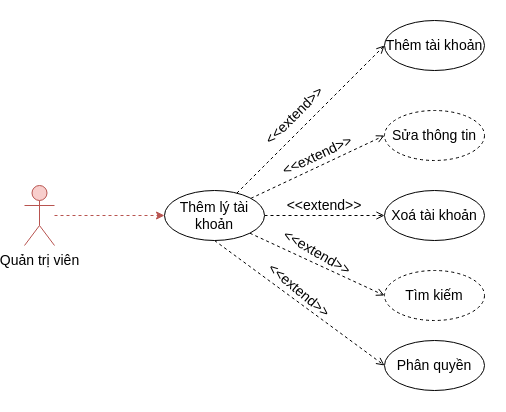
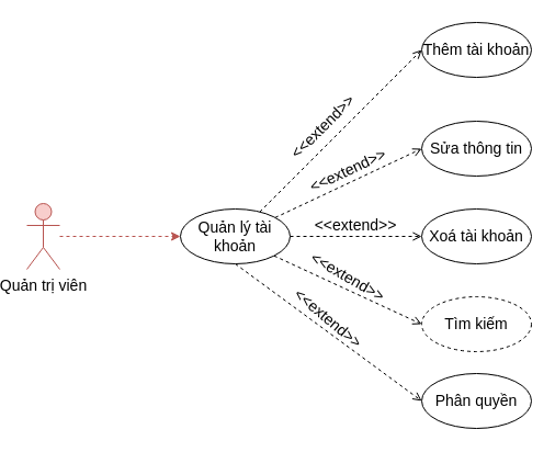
  <mxCell id="0" />
  <mxCell id="1" parent="0" />
  <mxCell id="2" style="rounded=0;orthogonalLoop=1;jettySize=auto;html=1;entryX=0;entryY=0.5;entryDx=0;entryDy=0;fillColor=#f8cecc;strokeColor=#b85450;fontSize=14;dashed=1;" edge="1" parent="1" source="3" target="9"><mxGeometry relative="1" as="geometry" /></mxCell>
  <mxCell id="3" value="Quản trị viên" style="shape=umlActor;verticalLabelPosition=bottom;verticalAlign=top;html=1;outlineConnect=0;fillColor=#f8cecc;strokeColor=#b85450;fontSize=14;" vertex="1" parent="1"><mxGeometry x="20" y="185" width="30" height="60" as="geometry" /></mxCell>
  <mxCell id="4" style="rounded=0;orthogonalLoop=1;jettySize=auto;html=1;entryX=0;entryY=0.5;entryDx=0;entryDy=0;dashed=1;endArrow=open;endFill=0;fontSize=14;" edge="1" parent="1" source="9" target="11"><mxGeometry relative="1" as="geometry" /></mxCell>
  <mxCell id="5" style="rounded=0;orthogonalLoop=1;jettySize=auto;html=1;dashed=1;endArrow=open;endFill=0;entryX=0;entryY=0.5;entryDx=0;entryDy=0;fontSize=14;" edge="1" parent="1" source="9" target="10"><mxGeometry relative="1" as="geometry" /></mxCell>
  <mxCell id="6" style="rounded=0;orthogonalLoop=1;jettySize=auto;html=1;exitX=1;exitY=0.5;exitDx=0;exitDy=0;entryX=0;entryY=0.5;entryDx=0;entryDy=0;dashed=1;endArrow=open;endFill=0;fontSize=14;" edge="1" parent="1" source="9" target="12"><mxGeometry relative="1" as="geometry" /></mxCell>
  <mxCell id="7" style="rounded=0;orthogonalLoop=1;jettySize=auto;html=1;exitX=1;exitY=1;exitDx=0;exitDy=0;entryX=0;entryY=0.5;entryDx=0;entryDy=0;dashed=1;endArrow=open;endFill=0;fontSize=14;" edge="1" parent="1" source="9" target="13"><mxGeometry relative="1" as="geometry" /></mxCell>
  <mxCell id="8" style="rounded=0;orthogonalLoop=1;jettySize=auto;html=1;exitX=0.5;exitY=1;exitDx=0;exitDy=0;entryX=0;entryY=0.5;entryDx=0;entryDy=0;dashed=1;endArrow=open;endFill=0;fontSize=14;" edge="1" parent="1" source="9" target="14"><mxGeometry relative="1" as="geometry" /></mxCell>
- <mxCell id="9" value="Thêm lý tài khoản" style="ellipse;whiteSpace=wrap;html=1;fontSize=14;" vertex="1" parent="1"><mxGeometry x="160" y="190" width="100" height="50" as="geometry" /></mxCell>
- <mxCell id="10" value="Sửa thông tin" style="ellipse;whiteSpace=wrap;html=1;fontSize=14;dashed=1;" vertex="1" parent="1"><mxGeometry x="380" y="110" width="100" height="50" as="geometry" /></mxCell>
+ <mxCell id="9" value="Quản lý tài khoản" style="ellipse;whiteSpace=wrap;html=1;fontSize=14;" vertex="1" parent="1"><mxGeometry x="160" y="190" width="100" height="50" as="geometry" /></mxCell>
+ <mxCell id="10" value="Sửa thông tin" style="ellipse;whiteSpace=wrap;html=1;fontSize=14;" vertex="1" parent="1"><mxGeometry x="380" y="110" width="100" height="50" as="geometry" /></mxCell>
  <mxCell id="11" value="Thêm tài khoản" style="ellipse;whiteSpace=wrap;html=1;fontSize=14;" vertex="1" parent="1"><mxGeometry x="380" y="20" width="100" height="50" as="geometry" /></mxCell>
  <mxCell id="12" value="Xoá tài khoản" style="ellipse;whiteSpace=wrap;html=1;fontSize=14;" vertex="1" parent="1"><mxGeometry x="380" y="190" width="100" height="50" as="geometry" /></mxCell>
  <mxCell id="13" value="Tìm kiếm" style="ellipse;whiteSpace=wrap;html=1;fontSize=14;dashed=1;" vertex="1" parent="1"><mxGeometry x="380" y="270" width="100" height="50" as="geometry" /></mxCell>
  <mxCell id="14" value="Phân quyền" style="ellipse;whiteSpace=wrap;html=1;fontSize=14;" vertex="1" parent="1"><mxGeometry x="380" y="340" width="100" height="50" as="geometry" /></mxCell>
  <mxCell id="15" value="&amp;lt;&amp;lt;extend&amp;gt;&amp;gt;" style="text;html=1;strokeColor=none;fillColor=none;align=center;verticalAlign=middle;whiteSpace=wrap;rounded=0;fontSize=14;" vertex="1" parent="1"><mxGeometry x="290" y="190" width="60" height="30" as="geometry" /></mxCell>
  <mxCell id="16" value="&amp;lt;&amp;lt;extend&amp;gt;&amp;gt;" style="text;html=1;strokeColor=none;fillColor=none;align=center;verticalAlign=middle;whiteSpace=wrap;rounded=0;rotation=30;fontSize=14;" vertex="1" parent="1"><mxGeometry x="283" y="237" width="60" height="30" as="geometry" /></mxCell>
  <mxCell id="17" value="&amp;lt;&amp;lt;extend&amp;gt;&amp;gt;" style="text;html=1;strokeColor=none;fillColor=none;align=center;verticalAlign=middle;whiteSpace=wrap;rounded=0;rotation=40;fontSize=14;" vertex="1" parent="1"><mxGeometry x="265" y="275" width="60" height="30" as="geometry" /></mxCell>
  <mxCell id="18" value="&amp;lt;&amp;lt;extend&amp;gt;&amp;gt;" style="text;html=1;strokeColor=none;fillColor=none;align=center;verticalAlign=middle;whiteSpace=wrap;rounded=0;rotation=-25;fontSize=14;" vertex="1" parent="1"><mxGeometry x="283" y="140" width="60" height="30" as="geometry" /></mxCell>
  <mxCell id="19" value="&amp;lt;&amp;lt;extend&amp;gt;&amp;gt;" style="text;html=1;strokeColor=none;fillColor=none;align=center;verticalAlign=middle;whiteSpace=wrap;rounded=0;rotation=-45;fontSize=14;" vertex="1" parent="1"><mxGeometry x="260" y="100" width="60" height="30" as="geometry" /></mxCell>
